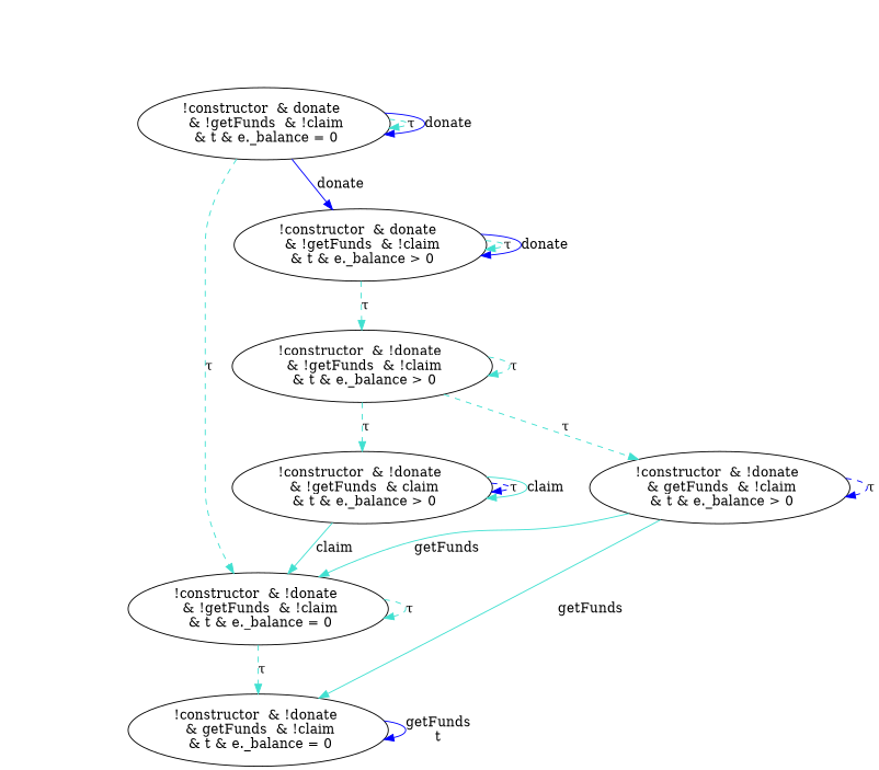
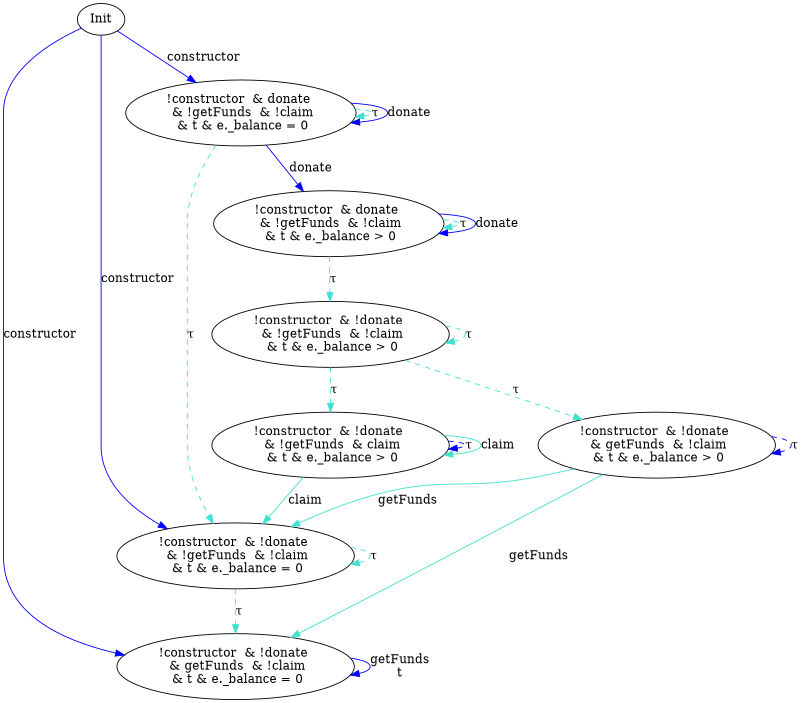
  digraph {
    edge [color=turquoise]
+   n1 [label=Init]
    n2 [label="!constructor  & !donate \n & getFunds  & !claim\n & t & e._balance = 0"]
    n3 [label="!constructor  & donate \n & !getFunds  & !claim\n & t & e._balance = 0"]
    n4 [label="!constructor  & !donate \n & !getFunds  & !claim\n & t & e._balance = 0"]
    n5 [label="!constructor  & !donate \n & !getFunds  & claim\n & t & e._balance > 0"]
    n6 [label="!constructor  & !donate \n & getFunds  & !claim\n & t & e._balance > 0"]
    n7 [label="!constructor  & donate \n & !getFunds  & !claim\n & t & e._balance > 0"]
    n8 [label="!constructor  & !donate \n & !getFunds  & !claim\n & t & e._balance > 0"]
+   n1 -> n2 [color=blue label=constructor]
+   n1 -> n3 [color=blue label=constructor]
+   n1 -> n4 [color=blue label=constructor]
    n2 -> n2 [color=blue label="getFunds\nt"]
    n3 -> n3 [label="τ" style=dashed]
    n3 -> n3 [color=blue label=donate]
    n3 -> n4 [label="τ" style=dashed]
    n3 -> n7 [color=blue label=donate]
    n4 -> n2 [label="τ" style=dashed]
    n4 -> n4 [label="τ" style=dashed]
    n5 -> n4 [label=claim]
    n5 -> n5 [color=blue label="τ" style=dashed]
    n5 -> n5 [label=claim]
    n6 -> n2 [label=getFunds]
    n6 -> n4 [label=getFunds]
    n6 -> n6 [color=blue label="τ" style=dashed]
    n7 -> n7 [label="τ" style=dashed]
    n7 -> n7 [color=blue label=donate]
    n7 -> n8 [label="τ" style=dashed]
    n8 -> n5 [label="τ" style=dashed]
    n8 -> n6 [label="τ" style=dashed]
    n8 -> n8 [label="τ" style=dashed]
  }
